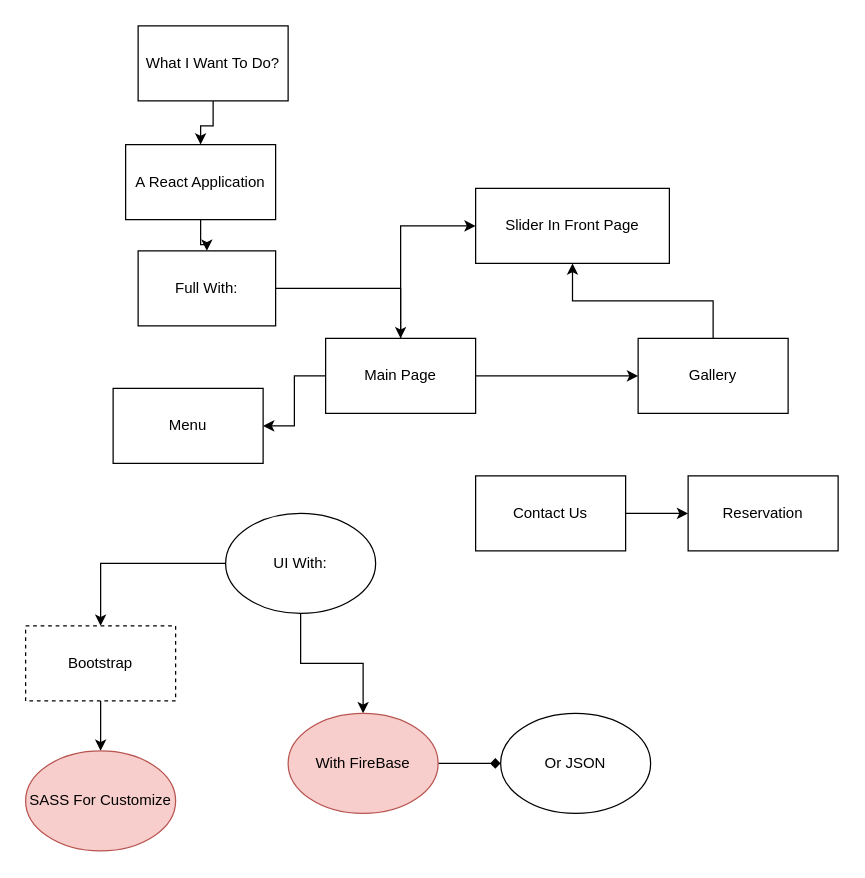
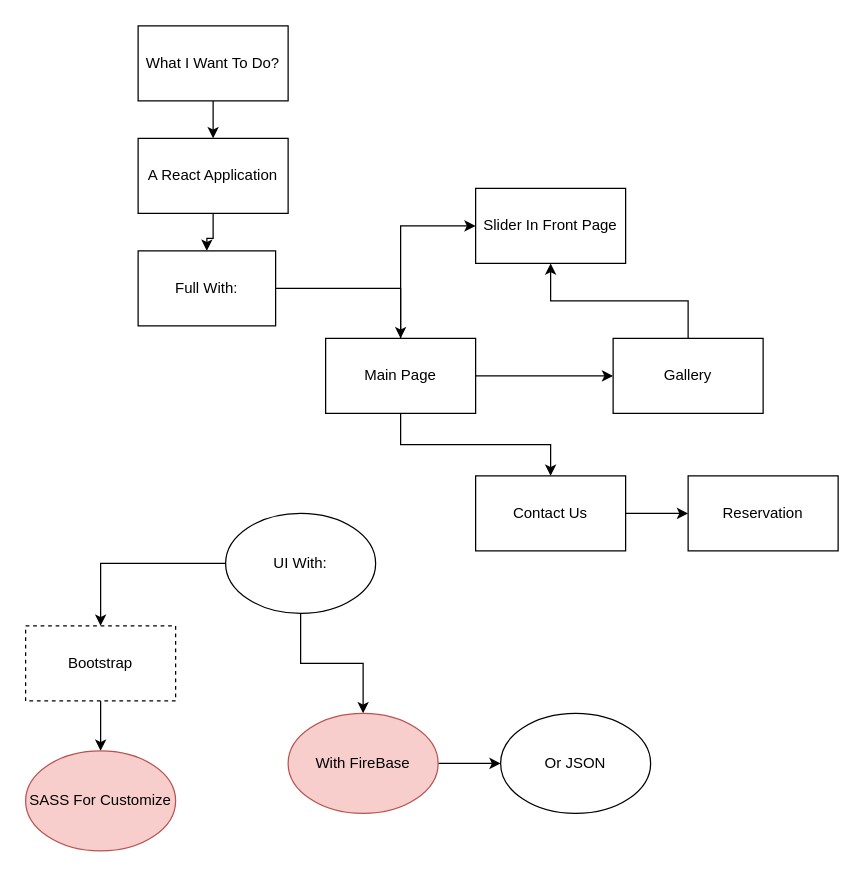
  <mxCell id="0" />
  <mxCell id="1" parent="0" />
  <mxCell id="2" style="edgeStyle=orthogonalEdgeStyle;rounded=0;orthogonalLoop=1;jettySize=auto;html=1;" edge="1" parent="1" source="3" target="5"><mxGeometry relative="1" as="geometry"><mxPoint x="170" y="110" as="targetPoint" /></mxGeometry></mxCell>
  <mxCell id="3" value="What I Want To Do?" style="rounded=0;whiteSpace=wrap;html=1;" vertex="1" parent="1"><mxGeometry x="110" y="20" width="120" height="60" as="geometry" /></mxCell>
  <mxCell id="4" style="edgeStyle=orthogonalEdgeStyle;rounded=0;orthogonalLoop=1;jettySize=auto;html=1;" edge="1" parent="1" source="5" target="7"><mxGeometry relative="1" as="geometry"><mxPoint x="170" y="210" as="targetPoint" /></mxGeometry></mxCell>
- <mxCell id="5" value="A React Application" style="rounded=0;whiteSpace=wrap;html=1;" vertex="1" parent="1"><mxGeometry x="100" y="115" width="120" height="60" as="geometry" /></mxCell>
+ <mxCell id="5" value="A React Application" style="rounded=0;whiteSpace=wrap;html=1;" vertex="1" parent="1"><mxGeometry x="110" y="110" width="120" height="60" as="geometry" /></mxCell>
  <mxCell id="6" style="edgeStyle=orthogonalEdgeStyle;rounded=0;orthogonalLoop=1;jettySize=auto;html=1;" edge="1" parent="1" source="7" target="13"><mxGeometry relative="1" as="geometry"><mxPoint x="280" y="230" as="targetPoint" /><Array as="points"><mxPoint x="320" y="230" /></Array></mxGeometry></mxCell>
  <mxCell id="7" value="Full With:" style="rounded=0;whiteSpace=wrap;html=1;" vertex="1" parent="1"><mxGeometry x="110" y="200" width="110" height="60" as="geometry" /></mxCell>
- <mxCell id="8" value="Menu" style="rounded=0;whiteSpace=wrap;html=1;" vertex="1" parent="1"><mxGeometry x="90" y="310" width="120" height="60" as="geometry" /></mxCell>
  <mxCell id="9" style="edgeStyle=orthogonalEdgeStyle;rounded=0;orthogonalLoop=1;jettySize=auto;html=1;" edge="1" parent="1" source="13" target="15"><mxGeometry relative="1" as="geometry"><mxPoint x="410" y="300" as="targetPoint" /></mxGeometry></mxCell>
- <mxCell id="10" style="edgeStyle=orthogonalEdgeStyle;rounded=0;orthogonalLoop=1;jettySize=auto;html=1;" edge="1" parent="1" source="13" target="8"><mxGeometry relative="1" as="geometry" /></mxCell>
+ <mxCell id="11" style="edgeStyle=orthogonalEdgeStyle;rounded=0;orthogonalLoop=1;jettySize=auto;html=1;entryX=0.5;entryY=0;entryDx=0;entryDy=0;" edge="1" parent="1" source="13" target="19"><mxGeometry relative="1" as="geometry" /></mxCell>
  <mxCell id="12" style="edgeStyle=orthogonalEdgeStyle;rounded=0;orthogonalLoop=1;jettySize=auto;html=1;entryX=0;entryY=0.5;entryDx=0;entryDy=0;" edge="1" parent="1" source="13" target="17"><mxGeometry relative="1" as="geometry" /></mxCell>
  <mxCell id="13" value="Main Page" style="rounded=0;whiteSpace=wrap;html=1;" vertex="1" parent="1"><mxGeometry x="260" y="270" width="120" height="60" as="geometry" /></mxCell>
  <mxCell id="14" style="edgeStyle=orthogonalEdgeStyle;rounded=0;orthogonalLoop=1;jettySize=auto;html=1;entryX=0.5;entryY=1;entryDx=0;entryDy=0;" edge="1" parent="1" source="15" target="17"><mxGeometry relative="1" as="geometry" /></mxCell>
- <mxCell id="15" value="Gallery" style="rounded=0;whiteSpace=wrap;html=1;" vertex="1" parent="1"><mxGeometry x="510" y="270" width="120" height="60" as="geometry" /></mxCell>
+ <mxCell id="15" value="Gallery" style="rounded=0;whiteSpace=wrap;html=1;" vertex="1" parent="1"><mxGeometry x="490" y="270" width="120" height="60" as="geometry" /></mxCell>
  <mxCell id="16" value="Reservation" style="rounded=0;whiteSpace=wrap;html=1;" vertex="1" parent="1"><mxGeometry x="550" y="380" width="120" height="60" as="geometry" /></mxCell>
- <mxCell id="17" value="Slider In Front Page" style="rounded=0;whiteSpace=wrap;html=1;" vertex="1" parent="1"><mxGeometry x="380" y="150" width="155" height="60" as="geometry" /></mxCell>
+ <mxCell id="17" value="Slider In Front Page" style="rounded=0;whiteSpace=wrap;html=1;" vertex="1" parent="1"><mxGeometry x="380" y="150" width="120" height="60" as="geometry" /></mxCell>
  <mxCell id="18" style="edgeStyle=orthogonalEdgeStyle;rounded=0;orthogonalLoop=1;jettySize=auto;html=1;entryX=0;entryY=0.5;entryDx=0;entryDy=0;" edge="1" parent="1" source="19" target="16"><mxGeometry relative="1" as="geometry" /></mxCell>
  <mxCell id="19" value="Contact Us" style="rounded=0;whiteSpace=wrap;html=1;" vertex="1" parent="1"><mxGeometry x="380" y="380" width="120" height="60" as="geometry" /></mxCell>
  <mxCell id="20" style="edgeStyle=orthogonalEdgeStyle;rounded=0;orthogonalLoop=1;jettySize=auto;html=1;" edge="1" parent="1" source="22" target="24"><mxGeometry relative="1" as="geometry"><mxPoint x="120" y="510" as="targetPoint" /></mxGeometry></mxCell>
  <mxCell id="21" style="edgeStyle=orthogonalEdgeStyle;rounded=0;orthogonalLoop=1;jettySize=auto;html=1;" edge="1" parent="1" source="22" target="27"><mxGeometry relative="1" as="geometry" /></mxCell>
  <mxCell id="22" value="UI With:" style="ellipse;whiteSpace=wrap;html=1;rounded=0;" vertex="1" parent="1"><mxGeometry x="180" y="410" width="120" height="80" as="geometry" /></mxCell>
  <mxCell id="23" style="edgeStyle=orthogonalEdgeStyle;rounded=0;orthogonalLoop=1;jettySize=auto;html=1;" edge="1" parent="1" source="24" target="25"><mxGeometry relative="1" as="geometry"><mxPoint x="80" y="590" as="targetPoint" /></mxGeometry></mxCell>
  <mxCell id="24" value="Bootstrap" style="rounded=0;whiteSpace=wrap;html=1;dashed=1;" vertex="1" parent="1"><mxGeometry x="20" y="500" width="120" height="60" as="geometry" /></mxCell>
  <mxCell id="25" value="SASS For Customize" style="ellipse;whiteSpace=wrap;html=1;fillColor=#f8cecc;strokeColor=#b85450;" vertex="1" parent="1"><mxGeometry x="20" y="600" width="120" height="80" as="geometry" /></mxCell>
- <mxCell id="26" style="edgeStyle=orthogonalEdgeStyle;rounded=0;orthogonalLoop=1;jettySize=auto;html=1;endArrow=diamond;" edge="1" parent="1" source="27" target="28"><mxGeometry relative="1" as="geometry"><mxPoint x="410" y="610" as="targetPoint" /></mxGeometry></mxCell>
+ <mxCell id="26" style="edgeStyle=orthogonalEdgeStyle;rounded=0;orthogonalLoop=1;jettySize=auto;html=1;" edge="1" parent="1" source="27" target="28"><mxGeometry relative="1" as="geometry"><mxPoint x="410" y="610" as="targetPoint" /></mxGeometry></mxCell>
  <mxCell id="27" value="With FireBase" style="ellipse;whiteSpace=wrap;html=1;fillColor=#f8cecc;strokeColor=#b85450;" vertex="1" parent="1"><mxGeometry x="230" y="570" width="120" height="80" as="geometry" /></mxCell>
  <mxCell id="28" value="Or JSON" style="ellipse;whiteSpace=wrap;html=1;" vertex="1" parent="1"><mxGeometry x="400" y="570" width="120" height="80" as="geometry" /></mxCell>
